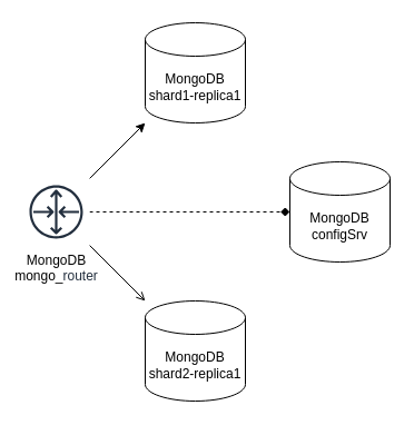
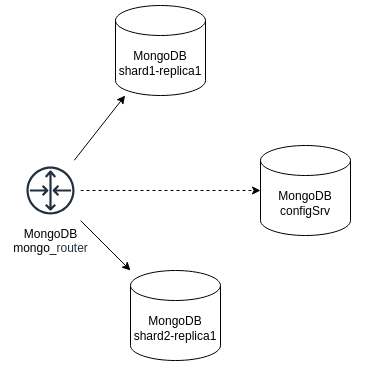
  <mxCell id="0" />
  <mxCell id="1" parent="0" />
- <mxCell id="2" value="MongoDB&lt;br&gt;shard1-replica1" style="shape=cylinder3;whiteSpace=wrap;html=1;boundedLbl=1;backgroundOutline=1;size=15;" parent="1" vertex="1"><mxGeometry x="130" y="20" width="90" height="90" as="geometry" /></mxCell>
+ <mxCell id="2" value="MongoDB&lt;br&gt;shard1-replica1" style="shape=cylinder3;whiteSpace=wrap;html=1;boundedLbl=1;backgroundOutline=1;size=15;" parent="1" vertex="1"><mxGeometry x="115" y="5" width="90" height="90" as="geometry" /></mxCell>
  <mxCell id="3" value="" style="rounded=0;orthogonalLoop=1;jettySize=auto;html=1;" edge="1" parent="1" source="6" target="2"><mxGeometry relative="1" as="geometry"><mxPoint x="50" y="80" as="targetPoint" /></mxGeometry></mxCell>
- <mxCell id="4" value="" style="rounded=0;orthogonalLoop=1;jettySize=auto;html=1;endArrow=open;" edge="1" parent="1" source="6" target="7"><mxGeometry relative="1" as="geometry"><mxPoint x="50" y="300" as="targetPoint" /></mxGeometry></mxCell>
- <mxCell id="5" value="" style="edgeStyle=orthogonalEdgeStyle;rounded=0;orthogonalLoop=1;jettySize=auto;html=1;dashed=1;endArrow=diamond;" edge="1" parent="1" source="6" target="8"><mxGeometry relative="1" as="geometry"><mxPoint x="130" y="190" as="targetPoint" /></mxGeometry></mxCell>
+ <mxCell id="4" value="" style="rounded=0;orthogonalLoop=1;jettySize=auto;html=1;" edge="1" parent="1" source="6" target="7"><mxGeometry relative="1" as="geometry"><mxPoint x="50" y="300" as="targetPoint" /></mxGeometry></mxCell>
+ <mxCell id="5" value="" style="edgeStyle=orthogonalEdgeStyle;rounded=0;orthogonalLoop=1;jettySize=auto;html=1;dashed=1;" edge="1" parent="1" source="6" target="8"><mxGeometry relative="1" as="geometry"><mxPoint x="130" y="190" as="targetPoint" /></mxGeometry></mxCell>
  <mxCell id="6" value="&lt;span style=&quot;color: rgb(0, 0, 0); text-wrap: wrap;&quot;&gt;MongoDB&lt;/span&gt;&lt;br style=&quot;color: rgb(0, 0, 0); text-wrap: wrap;&quot;&gt;&lt;span style=&quot;color: rgb(0, 0, 0); text-wrap: wrap;&quot;&gt;mongo_&lt;/span&gt;router" style="sketch=0;outlineConnect=0;fontColor=#232F3E;gradientColor=none;strokeColor=#232F3E;fillColor=#ffffff;dashed=0;verticalLabelPosition=bottom;verticalAlign=top;align=center;html=1;fontSize=12;fontStyle=0;aspect=fixed;shape=mxgraph.aws4.resourceIcon;resIcon=mxgraph.aws4.router;" vertex="1" parent="1"><mxGeometry x="20" y="160" width="60" height="60" as="geometry" /></mxCell>
  <mxCell id="7" value="MongoDB&lt;br&gt;shard2-replica1" style="shape=cylinder3;whiteSpace=wrap;html=1;boundedLbl=1;backgroundOutline=1;size=15;" vertex="1" parent="1"><mxGeometry x="130" y="270" width="90" height="90" as="geometry" /></mxCell>
  <mxCell id="8" value="MongoDB&lt;br&gt;configSrv" style="shape=cylinder3;whiteSpace=wrap;html=1;boundedLbl=1;backgroundOutline=1;size=15;" vertex="1" parent="1"><mxGeometry x="260" y="145" width="90" height="90" as="geometry" /></mxCell>
